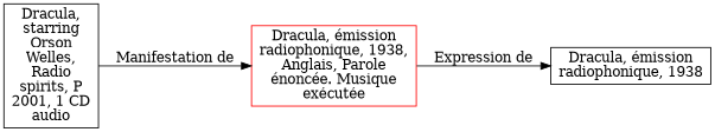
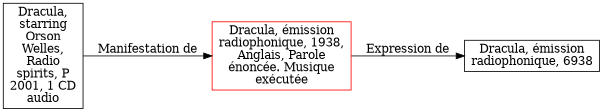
  digraph {
    rankdir=LR
    node [align=left shape=rect]
    n1 [color=red label="Dracula, émission\nradiophonique, 1938,\nAnglais, Parole\nénoncée. Musique\nexécutée"]
-   n2 [label="Dracula, émission\nradiophonique, 1938"]
+   n2 [label="Dracula, émission\nradiophonique, 6938"]
    n3 [label="Dracula,\nstarring\nOrson\nWelles,\nRadio\nspirits, P\n2001, 1 CD\naudio"]
    n1 -> n2 [label="Expression de"]
    n3 -> n1 [label="Manifestation de"]
  }
